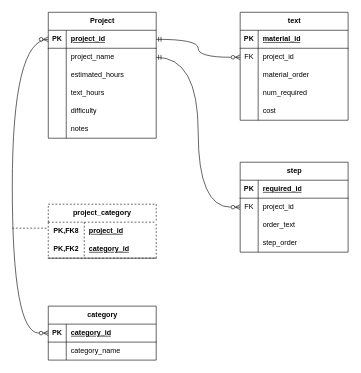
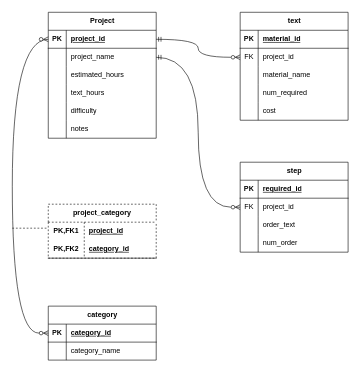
  <mxCell id="0" />
  <mxCell id="1" parent="0" />
  <mxCell id="2" value="Project" style="shape=table;startSize=30;container=1;collapsible=1;childLayout=tableLayout;fixedRows=1;rowLines=0;fontStyle=1;align=center;resizeLast=1;html=1;" vertex="1" parent="1"><mxGeometry x="80" y="20" width="180" height="210" as="geometry" /></mxCell>
  <mxCell id="3" value="" style="shape=tableRow;horizontal=0;startSize=0;swimlaneHead=0;swimlaneBody=0;fillColor=none;collapsible=0;dropTarget=0;points=[[0,0.5],[1,0.5]];portConstraint=eastwest;top=0;left=0;right=0;bottom=1;" vertex="1" parent="2"><mxGeometry y="30" width="180" height="30" as="geometry" /></mxCell>
  <mxCell id="4" value="PK" style="shape=partialRectangle;connectable=0;fillColor=none;top=0;left=0;bottom=0;right=0;fontStyle=1;overflow=hidden;whiteSpace=wrap;html=1;" vertex="1" parent="3"><mxGeometry width="30" height="30" as="geometry"><mxRectangle width="30" height="30" as="alternateBounds" /></mxGeometry></mxCell>
  <mxCell id="5" value="project_id" style="shape=partialRectangle;connectable=0;fillColor=none;top=0;left=0;bottom=0;right=0;align=left;spacingLeft=6;fontStyle=5;overflow=hidden;whiteSpace=wrap;html=1;" vertex="1" parent="3"><mxGeometry x="30" width="150" height="30" as="geometry"><mxRectangle width="150" height="30" as="alternateBounds" /></mxGeometry></mxCell>
  <mxCell id="6" value="" style="shape=tableRow;horizontal=0;startSize=0;swimlaneHead=0;swimlaneBody=0;fillColor=none;collapsible=0;dropTarget=0;points=[[0,0.5],[1,0.5]];portConstraint=eastwest;top=0;left=0;right=0;bottom=0;" vertex="1" parent="2"><mxGeometry y="60" width="180" height="30" as="geometry" /></mxCell>
  <mxCell id="7" value="" style="shape=partialRectangle;connectable=0;fillColor=none;top=0;left=0;bottom=0;right=0;editable=1;overflow=hidden;whiteSpace=wrap;html=1;" vertex="1" parent="6"><mxGeometry width="30" height="30" as="geometry"><mxRectangle width="30" height="30" as="alternateBounds" /></mxGeometry></mxCell>
  <mxCell id="8" value="project_name" style="shape=partialRectangle;connectable=0;fillColor=none;top=0;left=0;bottom=0;right=0;align=left;spacingLeft=6;overflow=hidden;whiteSpace=wrap;html=1;" vertex="1" parent="6"><mxGeometry x="30" width="150" height="30" as="geometry"><mxRectangle width="150" height="30" as="alternateBounds" /></mxGeometry></mxCell>
  <mxCell id="9" value="" style="shape=tableRow;horizontal=0;startSize=0;swimlaneHead=0;swimlaneBody=0;fillColor=none;collapsible=0;dropTarget=0;points=[[0,0.5],[1,0.5]];portConstraint=eastwest;top=0;left=0;right=0;bottom=0;" vertex="1" parent="2"><mxGeometry y="90" width="180" height="30" as="geometry" /></mxCell>
  <mxCell id="10" value="" style="shape=partialRectangle;connectable=0;fillColor=none;top=0;left=0;bottom=0;right=0;editable=1;overflow=hidden;whiteSpace=wrap;html=1;" vertex="1" parent="9"><mxGeometry width="30" height="30" as="geometry"><mxRectangle width="30" height="30" as="alternateBounds" /></mxGeometry></mxCell>
  <mxCell id="11" value="estimated_hours" style="shape=partialRectangle;connectable=0;fillColor=none;top=0;left=0;bottom=0;right=0;align=left;spacingLeft=6;overflow=hidden;whiteSpace=wrap;html=1;" vertex="1" parent="9"><mxGeometry x="30" width="150" height="30" as="geometry"><mxRectangle width="150" height="30" as="alternateBounds" /></mxGeometry></mxCell>
  <mxCell id="12" value="" style="shape=tableRow;horizontal=0;startSize=0;swimlaneHead=0;swimlaneBody=0;fillColor=none;collapsible=0;dropTarget=0;points=[[0,0.5],[1,0.5]];portConstraint=eastwest;top=0;left=0;right=0;bottom=0;" vertex="1" parent="2"><mxGeometry y="120" width="180" height="30" as="geometry" /></mxCell>
  <mxCell id="13" value="" style="shape=partialRectangle;connectable=0;fillColor=none;top=0;left=0;bottom=0;right=0;editable=1;overflow=hidden;whiteSpace=wrap;html=1;" vertex="1" parent="12"><mxGeometry width="30" height="30" as="geometry"><mxRectangle width="30" height="30" as="alternateBounds" /></mxGeometry></mxCell>
  <mxCell id="14" value="text_hours" style="shape=partialRectangle;connectable=0;fillColor=none;top=0;left=0;bottom=0;right=0;align=left;spacingLeft=6;overflow=hidden;whiteSpace=wrap;html=1;" vertex="1" parent="12"><mxGeometry x="30" width="150" height="30" as="geometry"><mxRectangle width="150" height="30" as="alternateBounds" /></mxGeometry></mxCell>
  <mxCell id="15" style="shape=tableRow;horizontal=0;startSize=0;swimlaneHead=0;swimlaneBody=0;fillColor=none;collapsible=0;dropTarget=0;points=[[0,0.5],[1,0.5]];portConstraint=eastwest;top=0;left=0;right=0;bottom=0;" vertex="1" parent="2"><mxGeometry y="150" width="180" height="30" as="geometry" /></mxCell>
  <mxCell id="16" style="shape=partialRectangle;connectable=0;fillColor=none;top=0;left=0;bottom=0;right=0;editable=1;overflow=hidden;whiteSpace=wrap;html=1;" vertex="1" parent="15"><mxGeometry width="30" height="30" as="geometry"><mxRectangle width="30" height="30" as="alternateBounds" /></mxGeometry></mxCell>
  <mxCell id="17" value="difficulty" style="shape=partialRectangle;connectable=0;fillColor=none;top=0;left=0;bottom=0;right=0;align=left;spacingLeft=6;overflow=hidden;whiteSpace=wrap;html=1;" vertex="1" parent="15"><mxGeometry x="30" width="150" height="30" as="geometry"><mxRectangle width="150" height="30" as="alternateBounds" /></mxGeometry></mxCell>
  <mxCell id="18" style="shape=tableRow;horizontal=0;startSize=0;swimlaneHead=0;swimlaneBody=0;fillColor=none;collapsible=0;dropTarget=0;points=[[0,0.5],[1,0.5]];portConstraint=eastwest;top=0;left=0;right=0;bottom=0;" vertex="1" parent="2"><mxGeometry y="180" width="180" height="30" as="geometry" /></mxCell>
  <mxCell id="19" style="shape=partialRectangle;connectable=0;fillColor=none;top=0;left=0;bottom=0;right=0;editable=1;overflow=hidden;whiteSpace=wrap;html=1;" vertex="1" parent="18"><mxGeometry width="30" height="30" as="geometry"><mxRectangle width="30" height="30" as="alternateBounds" /></mxGeometry></mxCell>
  <mxCell id="20" value="notes" style="shape=partialRectangle;connectable=0;fillColor=none;top=0;left=0;bottom=0;right=0;align=left;spacingLeft=6;overflow=hidden;whiteSpace=wrap;html=1;" vertex="1" parent="18"><mxGeometry x="30" width="150" height="30" as="geometry"><mxRectangle width="150" height="30" as="alternateBounds" /></mxGeometry></mxCell>
  <mxCell id="21" value="project_category" style="shape=table;startSize=30;container=1;collapsible=1;childLayout=tableLayout;fixedRows=1;rowLines=0;fontStyle=1;align=center;resizeLast=1;html=1;whiteSpace=wrap;dashed=1;" vertex="1" parent="1"><mxGeometry x="80" y="340" width="180" height="90" as="geometry" /></mxCell>
  <mxCell id="22" value="" style="shape=tableRow;horizontal=0;startSize=0;swimlaneHead=0;swimlaneBody=0;fillColor=none;collapsible=0;dropTarget=0;points=[[0,0.5],[1,0.5]];portConstraint=eastwest;top=0;left=0;right=0;bottom=0;html=1;" vertex="1" parent="21"><mxGeometry y="30" width="180" height="30" as="geometry" /></mxCell>
- <mxCell id="23" value="PK,FK8" style="shape=partialRectangle;connectable=0;fillColor=none;top=0;left=0;bottom=0;right=0;fontStyle=1;overflow=hidden;html=1;whiteSpace=wrap;" vertex="1" parent="22"><mxGeometry width="60" height="30" as="geometry"><mxRectangle width="60" height="30" as="alternateBounds" /></mxGeometry></mxCell>
+ <mxCell id="23" value="PK,FK1" style="shape=partialRectangle;connectable=0;fillColor=none;top=0;left=0;bottom=0;right=0;fontStyle=1;overflow=hidden;html=1;whiteSpace=wrap;" vertex="1" parent="22"><mxGeometry width="60" height="30" as="geometry"><mxRectangle width="60" height="30" as="alternateBounds" /></mxGeometry></mxCell>
  <mxCell id="24" value="project_id" style="shape=partialRectangle;connectable=0;fillColor=none;top=0;left=0;bottom=0;right=0;align=left;spacingLeft=6;fontStyle=5;overflow=hidden;html=1;whiteSpace=wrap;" vertex="1" parent="22"><mxGeometry x="60" width="120" height="30" as="geometry"><mxRectangle width="120" height="30" as="alternateBounds" /></mxGeometry></mxCell>
  <mxCell id="25" value="" style="shape=tableRow;horizontal=0;startSize=0;swimlaneHead=0;swimlaneBody=0;fillColor=none;collapsible=0;dropTarget=0;points=[[0,0.5],[1,0.5]];portConstraint=eastwest;top=0;left=0;right=0;bottom=1;html=1;" vertex="1" parent="21"><mxGeometry y="60" width="180" height="30" as="geometry" /></mxCell>
  <mxCell id="26" value="PK,FK2" style="shape=partialRectangle;connectable=0;fillColor=none;top=0;left=0;bottom=0;right=0;fontStyle=1;overflow=hidden;html=1;whiteSpace=wrap;" vertex="1" parent="25"><mxGeometry width="60" height="30" as="geometry"><mxRectangle width="60" height="30" as="alternateBounds" /></mxGeometry></mxCell>
  <mxCell id="27" value="category_id" style="shape=partialRectangle;connectable=0;fillColor=none;top=0;left=0;bottom=0;right=0;align=left;spacingLeft=6;fontStyle=5;overflow=hidden;html=1;whiteSpace=wrap;" vertex="1" parent="25"><mxGeometry x="60" width="120" height="30" as="geometry"><mxRectangle width="120" height="30" as="alternateBounds" /></mxGeometry></mxCell>
  <mxCell id="28" value="category" style="shape=table;startSize=30;container=1;collapsible=1;childLayout=tableLayout;fixedRows=1;rowLines=0;fontStyle=1;align=center;resizeLast=1;html=1;" vertex="1" parent="1"><mxGeometry x="80" y="510" width="180" height="90" as="geometry" /></mxCell>
  <mxCell id="29" value="" style="shape=tableRow;horizontal=0;startSize=0;swimlaneHead=0;swimlaneBody=0;fillColor=none;collapsible=0;dropTarget=0;points=[[0,0.5],[1,0.5]];portConstraint=eastwest;top=0;left=0;right=0;bottom=1;" vertex="1" parent="28"><mxGeometry y="30" width="180" height="30" as="geometry" /></mxCell>
  <mxCell id="30" value="PK" style="shape=partialRectangle;connectable=0;fillColor=none;top=0;left=0;bottom=0;right=0;fontStyle=1;overflow=hidden;whiteSpace=wrap;html=1;" vertex="1" parent="29"><mxGeometry width="30" height="30" as="geometry"><mxRectangle width="30" height="30" as="alternateBounds" /></mxGeometry></mxCell>
  <mxCell id="31" value="category_id" style="shape=partialRectangle;connectable=0;fillColor=none;top=0;left=0;bottom=0;right=0;align=left;spacingLeft=6;fontStyle=5;overflow=hidden;whiteSpace=wrap;html=1;" vertex="1" parent="29"><mxGeometry x="30" width="150" height="30" as="geometry"><mxRectangle width="150" height="30" as="alternateBounds" /></mxGeometry></mxCell>
  <mxCell id="32" value="" style="shape=tableRow;horizontal=0;startSize=0;swimlaneHead=0;swimlaneBody=0;fillColor=none;collapsible=0;dropTarget=0;points=[[0,0.5],[1,0.5]];portConstraint=eastwest;top=0;left=0;right=0;bottom=0;" vertex="1" parent="28"><mxGeometry y="60" width="180" height="30" as="geometry" /></mxCell>
  <mxCell id="33" value="" style="shape=partialRectangle;connectable=0;fillColor=none;top=0;left=0;bottom=0;right=0;editable=1;overflow=hidden;whiteSpace=wrap;html=1;" vertex="1" parent="32"><mxGeometry width="30" height="30" as="geometry"><mxRectangle width="30" height="30" as="alternateBounds" /></mxGeometry></mxCell>
  <mxCell id="34" value="category_name" style="shape=partialRectangle;connectable=0;fillColor=none;top=0;left=0;bottom=0;right=0;align=left;spacingLeft=6;overflow=hidden;whiteSpace=wrap;html=1;" vertex="1" parent="32"><mxGeometry x="30" width="150" height="30" as="geometry"><mxRectangle width="150" height="30" as="alternateBounds" /></mxGeometry></mxCell>
  <mxCell id="35" value="" style="fontSize=12;html=1;endArrow=ERzeroToMany;endFill=1;rounded=0;entryX=0;entryY=0.5;entryDx=0;entryDy=0;exitX=0;exitY=0.5;exitDx=0;exitDy=0;edgeStyle=orthogonalEdgeStyle;curved=1;startArrow=ERzeroToMany;startFill=0;" edge="1" parent="1" source="29" target="3"><mxGeometry width="100" height="100" relative="1" as="geometry"><mxPoint x="40" y="520" as="sourcePoint" /><mxPoint x="100" y="280" as="targetPoint" /><Array as="points"><mxPoint x="20" y="555" /><mxPoint x="20" y="65" /></Array></mxGeometry></mxCell>
  <mxCell id="36" value="" style="endArrow=none;html=1;rounded=0;dashed=1;" edge="1" parent="1"><mxGeometry relative="1" as="geometry"><mxPoint x="20" y="380" as="sourcePoint" /><mxPoint x="80" y="380" as="targetPoint" /></mxGeometry></mxCell>
  <mxCell id="37" value="text" style="shape=table;startSize=30;container=1;collapsible=1;childLayout=tableLayout;fixedRows=1;rowLines=0;fontStyle=1;align=center;resizeLast=1;html=1;" vertex="1" parent="1"><mxGeometry x="400" y="20" width="180" height="180" as="geometry" /></mxCell>
  <mxCell id="38" value="" style="shape=tableRow;horizontal=0;startSize=0;swimlaneHead=0;swimlaneBody=0;fillColor=none;collapsible=0;dropTarget=0;points=[[0,0.5],[1,0.5]];portConstraint=eastwest;top=0;left=0;right=0;bottom=1;" vertex="1" parent="37"><mxGeometry y="30" width="180" height="30" as="geometry" /></mxCell>
  <mxCell id="39" value="PK" style="shape=partialRectangle;connectable=0;fillColor=none;top=0;left=0;bottom=0;right=0;fontStyle=1;overflow=hidden;whiteSpace=wrap;html=1;" vertex="1" parent="38"><mxGeometry width="30" height="30" as="geometry"><mxRectangle width="30" height="30" as="alternateBounds" /></mxGeometry></mxCell>
  <mxCell id="40" value="material_id" style="shape=partialRectangle;connectable=0;fillColor=none;top=0;left=0;bottom=0;right=0;align=left;spacingLeft=6;fontStyle=5;overflow=hidden;whiteSpace=wrap;html=1;" vertex="1" parent="38"><mxGeometry x="30" width="150" height="30" as="geometry"><mxRectangle width="150" height="30" as="alternateBounds" /></mxGeometry></mxCell>
  <mxCell id="41" value="" style="shape=tableRow;horizontal=0;startSize=0;swimlaneHead=0;swimlaneBody=0;fillColor=none;collapsible=0;dropTarget=0;points=[[0,0.5],[1,0.5]];portConstraint=eastwest;top=0;left=0;right=0;bottom=0;" vertex="1" parent="37"><mxGeometry y="60" width="180" height="30" as="geometry" /></mxCell>
  <mxCell id="42" value="FK" style="shape=partialRectangle;connectable=0;fillColor=none;top=0;left=0;bottom=0;right=0;editable=1;overflow=hidden;whiteSpace=wrap;html=1;" vertex="1" parent="41"><mxGeometry width="30" height="30" as="geometry"><mxRectangle width="30" height="30" as="alternateBounds" /></mxGeometry></mxCell>
  <mxCell id="43" value="project_id" style="shape=partialRectangle;connectable=0;fillColor=none;top=0;left=0;bottom=0;right=0;align=left;spacingLeft=6;overflow=hidden;whiteSpace=wrap;html=1;" vertex="1" parent="41"><mxGeometry x="30" width="150" height="30" as="geometry"><mxRectangle width="150" height="30" as="alternateBounds" /></mxGeometry></mxCell>
  <mxCell id="44" value="" style="shape=tableRow;horizontal=0;startSize=0;swimlaneHead=0;swimlaneBody=0;fillColor=none;collapsible=0;dropTarget=0;points=[[0,0.5],[1,0.5]];portConstraint=eastwest;top=0;left=0;right=0;bottom=0;" vertex="1" parent="37"><mxGeometry y="90" width="180" height="30" as="geometry" /></mxCell>
  <mxCell id="45" value="" style="shape=partialRectangle;connectable=0;fillColor=none;top=0;left=0;bottom=0;right=0;editable=1;overflow=hidden;whiteSpace=wrap;html=1;" vertex="1" parent="44"><mxGeometry width="30" height="30" as="geometry"><mxRectangle width="30" height="30" as="alternateBounds" /></mxGeometry></mxCell>
- <mxCell id="46" value="material_order" style="shape=partialRectangle;connectable=0;fillColor=none;top=0;left=0;bottom=0;right=0;align=left;spacingLeft=6;overflow=hidden;whiteSpace=wrap;html=1;" vertex="1" parent="44"><mxGeometry x="30" width="150" height="30" as="geometry"><mxRectangle width="150" height="30" as="alternateBounds" /></mxGeometry></mxCell>
+ <mxCell id="46" value="material_name" style="shape=partialRectangle;connectable=0;fillColor=none;top=0;left=0;bottom=0;right=0;align=left;spacingLeft=6;overflow=hidden;whiteSpace=wrap;html=1;" vertex="1" parent="44"><mxGeometry x="30" width="150" height="30" as="geometry"><mxRectangle width="150" height="30" as="alternateBounds" /></mxGeometry></mxCell>
  <mxCell id="47" style="shape=tableRow;horizontal=0;startSize=0;swimlaneHead=0;swimlaneBody=0;fillColor=none;collapsible=0;dropTarget=0;points=[[0,0.5],[1,0.5]];portConstraint=eastwest;top=0;left=0;right=0;bottom=0;" vertex="1" parent="37"><mxGeometry y="120" width="180" height="30" as="geometry" /></mxCell>
  <mxCell id="48" style="shape=partialRectangle;connectable=0;fillColor=none;top=0;left=0;bottom=0;right=0;editable=1;overflow=hidden;whiteSpace=wrap;html=1;" vertex="1" parent="47"><mxGeometry width="30" height="30" as="geometry"><mxRectangle width="30" height="30" as="alternateBounds" /></mxGeometry></mxCell>
  <mxCell id="49" value="num_required" style="shape=partialRectangle;connectable=0;fillColor=none;top=0;left=0;bottom=0;right=0;align=left;spacingLeft=6;overflow=hidden;whiteSpace=wrap;html=1;" vertex="1" parent="47"><mxGeometry x="30" width="150" height="30" as="geometry"><mxRectangle width="150" height="30" as="alternateBounds" /></mxGeometry></mxCell>
  <mxCell id="50" value="" style="shape=tableRow;horizontal=0;startSize=0;swimlaneHead=0;swimlaneBody=0;fillColor=none;collapsible=0;dropTarget=0;points=[[0,0.5],[1,0.5]];portConstraint=eastwest;top=0;left=0;right=0;bottom=0;" vertex="1" parent="37"><mxGeometry y="150" width="180" height="30" as="geometry" /></mxCell>
  <mxCell id="51" value="" style="shape=partialRectangle;connectable=0;fillColor=none;top=0;left=0;bottom=0;right=0;editable=1;overflow=hidden;whiteSpace=wrap;html=1;" vertex="1" parent="50"><mxGeometry width="30" height="30" as="geometry"><mxRectangle width="30" height="30" as="alternateBounds" /></mxGeometry></mxCell>
  <mxCell id="52" value="cost" style="shape=partialRectangle;connectable=0;fillColor=none;top=0;left=0;bottom=0;right=0;align=left;spacingLeft=6;overflow=hidden;whiteSpace=wrap;html=1;" vertex="1" parent="50"><mxGeometry x="30" width="150" height="30" as="geometry"><mxRectangle width="150" height="30" as="alternateBounds" /></mxGeometry></mxCell>
  <mxCell id="53" value="step" style="shape=table;startSize=30;container=1;collapsible=1;childLayout=tableLayout;fixedRows=1;rowLines=0;fontStyle=1;align=center;resizeLast=1;html=1;" vertex="1" parent="1"><mxGeometry x="400" y="270" width="180" height="150" as="geometry" /></mxCell>
  <mxCell id="54" value="" style="shape=tableRow;horizontal=0;startSize=0;swimlaneHead=0;swimlaneBody=0;fillColor=none;collapsible=0;dropTarget=0;points=[[0,0.5],[1,0.5]];portConstraint=eastwest;top=0;left=0;right=0;bottom=1;" vertex="1" parent="53"><mxGeometry y="30" width="180" height="30" as="geometry" /></mxCell>
  <mxCell id="55" value="PK" style="shape=partialRectangle;connectable=0;fillColor=none;top=0;left=0;bottom=0;right=0;fontStyle=1;overflow=hidden;whiteSpace=wrap;html=1;" vertex="1" parent="54"><mxGeometry width="30" height="30" as="geometry"><mxRectangle width="30" height="30" as="alternateBounds" /></mxGeometry></mxCell>
  <mxCell id="56" value="required_id" style="shape=partialRectangle;connectable=0;fillColor=none;top=0;left=0;bottom=0;right=0;align=left;spacingLeft=6;fontStyle=5;overflow=hidden;whiteSpace=wrap;html=1;" vertex="1" parent="54"><mxGeometry x="30" width="150" height="30" as="geometry"><mxRectangle width="150" height="30" as="alternateBounds" /></mxGeometry></mxCell>
  <mxCell id="57" value="" style="shape=tableRow;horizontal=0;startSize=0;swimlaneHead=0;swimlaneBody=0;fillColor=none;collapsible=0;dropTarget=0;points=[[0,0.5],[1,0.5]];portConstraint=eastwest;top=0;left=0;right=0;bottom=0;" vertex="1" parent="53"><mxGeometry y="60" width="180" height="30" as="geometry" /></mxCell>
  <mxCell id="58" value="FK" style="shape=partialRectangle;connectable=0;fillColor=none;top=0;left=0;bottom=0;right=0;editable=1;overflow=hidden;whiteSpace=wrap;html=1;" vertex="1" parent="57"><mxGeometry width="30" height="30" as="geometry"><mxRectangle width="30" height="30" as="alternateBounds" /></mxGeometry></mxCell>
  <mxCell id="59" value="project_id" style="shape=partialRectangle;connectable=0;fillColor=none;top=0;left=0;bottom=0;right=0;align=left;spacingLeft=6;overflow=hidden;whiteSpace=wrap;html=1;" vertex="1" parent="57"><mxGeometry x="30" width="150" height="30" as="geometry"><mxRectangle width="150" height="30" as="alternateBounds" /></mxGeometry></mxCell>
  <mxCell id="60" value="" style="shape=tableRow;horizontal=0;startSize=0;swimlaneHead=0;swimlaneBody=0;fillColor=none;collapsible=0;dropTarget=0;points=[[0,0.5],[1,0.5]];portConstraint=eastwest;top=0;left=0;right=0;bottom=0;" vertex="1" parent="53"><mxGeometry y="90" width="180" height="30" as="geometry" /></mxCell>
  <mxCell id="61" value="" style="shape=partialRectangle;connectable=0;fillColor=none;top=0;left=0;bottom=0;right=0;editable=1;overflow=hidden;whiteSpace=wrap;html=1;" vertex="1" parent="60"><mxGeometry width="30" height="30" as="geometry"><mxRectangle width="30" height="30" as="alternateBounds" /></mxGeometry></mxCell>
  <mxCell id="62" value="order_text" style="shape=partialRectangle;connectable=0;fillColor=none;top=0;left=0;bottom=0;right=0;align=left;spacingLeft=6;overflow=hidden;whiteSpace=wrap;html=1;" vertex="1" parent="60"><mxGeometry x="30" width="150" height="30" as="geometry"><mxRectangle width="150" height="30" as="alternateBounds" /></mxGeometry></mxCell>
  <mxCell id="63" value="" style="shape=tableRow;horizontal=0;startSize=0;swimlaneHead=0;swimlaneBody=0;fillColor=none;collapsible=0;dropTarget=0;points=[[0,0.5],[1,0.5]];portConstraint=eastwest;top=0;left=0;right=0;bottom=0;" vertex="1" parent="53"><mxGeometry y="120" width="180" height="30" as="geometry" /></mxCell>
  <mxCell id="64" value="" style="shape=partialRectangle;connectable=0;fillColor=none;top=0;left=0;bottom=0;right=0;editable=1;overflow=hidden;whiteSpace=wrap;html=1;" vertex="1" parent="63"><mxGeometry width="30" height="30" as="geometry"><mxRectangle width="30" height="30" as="alternateBounds" /></mxGeometry></mxCell>
- <mxCell id="65" value="step_order" style="shape=partialRectangle;connectable=0;fillColor=none;top=0;left=0;bottom=0;right=0;align=left;spacingLeft=6;overflow=hidden;whiteSpace=wrap;html=1;" vertex="1" parent="63"><mxGeometry x="30" width="150" height="30" as="geometry"><mxRectangle width="150" height="30" as="alternateBounds" /></mxGeometry></mxCell>
+ <mxCell id="65" value="num_order" style="shape=partialRectangle;connectable=0;fillColor=none;top=0;left=0;bottom=0;right=0;align=left;spacingLeft=6;overflow=hidden;whiteSpace=wrap;html=1;" vertex="1" parent="63"><mxGeometry x="30" width="150" height="30" as="geometry"><mxRectangle width="150" height="30" as="alternateBounds" /></mxGeometry></mxCell>
  <mxCell id="66" value="" style="fontSize=12;html=1;endArrow=ERmandOne;endFill=0;rounded=0;entryX=1;entryY=0.5;entryDx=0;entryDy=0;exitX=0;exitY=0.5;exitDx=0;exitDy=0;edgeStyle=orthogonalEdgeStyle;curved=1;startArrow=ERzeroToMany;startFill=0;" edge="1" parent="1" source="41" target="3"><mxGeometry width="100" height="100" relative="1" as="geometry"><mxPoint x="310" y="390" as="sourcePoint" /><mxPoint x="410" y="290" as="targetPoint" /></mxGeometry></mxCell>
  <mxCell id="67" value="" style="fontSize=12;html=1;endArrow=ERmandOne;endFill=0;rounded=0;entryX=1;entryY=0.5;entryDx=0;entryDy=0;exitX=0;exitY=0.5;exitDx=0;exitDy=0;edgeStyle=orthogonalEdgeStyle;curved=1;startArrow=ERzeroToMany;startFill=0;" edge="1" parent="1" source="57" target="6"><mxGeometry width="100" height="100" relative="1" as="geometry"><mxPoint x="310" y="390" as="sourcePoint" /><mxPoint x="410" y="290" as="targetPoint" /></mxGeometry></mxCell>
